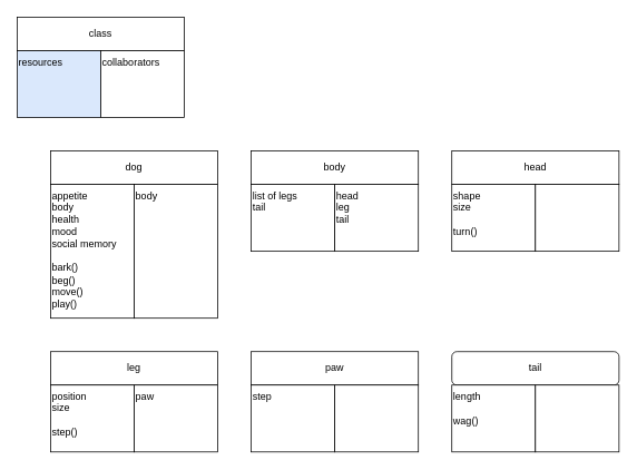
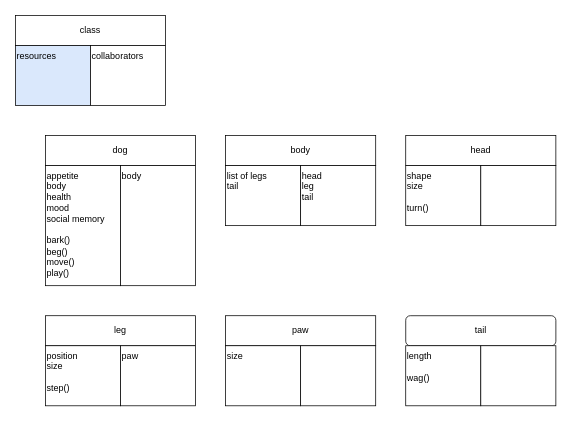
  <mxCell id="0" />
  <mxCell id="1" parent="0" />
  <mxCell id="2" value="class" style="rounded=0;whiteSpace=wrap;html=1;" parent="1" vertex="1"><mxGeometry width="200" height="40" as="geometry" x="20" y="20" /></mxCell>
  <mxCell id="3" value="resources" style="rounded=0;whiteSpace=wrap;html=1;verticalAlign=top;align=left;fillColor=#dae8fc;" parent="1" vertex="1"><mxGeometry y="60" width="100" height="80" as="geometry" x="20" /></mxCell>
  <mxCell id="4" value="collaborators" style="rounded=0;whiteSpace=wrap;html=1;verticalAlign=top;align=left;" parent="1" vertex="1"><mxGeometry x="120" y="60" width="100" height="80" as="geometry" /></mxCell>
  <mxCell id="5" value="paw" style="rounded=0;whiteSpace=wrap;html=1;" parent="1" vertex="1"><mxGeometry x="300" y="420" width="200" height="40" as="geometry" /></mxCell>
- <mxCell id="6" value="step" style="rounded=0;whiteSpace=wrap;html=1;verticalAlign=top;align=left;" parent="1" vertex="1"><mxGeometry x="300" y="460" width="100" height="80" as="geometry" /></mxCell>
+ <mxCell id="6" value="size" style="rounded=0;whiteSpace=wrap;html=1;verticalAlign=top;align=left;" parent="1" vertex="1"><mxGeometry x="300" y="460" width="100" height="80" as="geometry" /></mxCell>
  <mxCell id="7" value="" style="rounded=0;whiteSpace=wrap;html=1;verticalAlign=top;align=left;" parent="1" vertex="1"><mxGeometry x="400" y="460" width="100" height="80" as="geometry" /></mxCell>
  <mxCell id="8" value="leg" style="rounded=0;whiteSpace=wrap;html=1;" parent="1" vertex="1"><mxGeometry x="60" y="420" width="200" height="40" as="geometry" /></mxCell>
  <mxCell id="9" value="position&lt;br&gt;size&lt;br&gt;&lt;br&gt;step()" style="rounded=0;whiteSpace=wrap;html=1;verticalAlign=top;align=left;" parent="1" vertex="1"><mxGeometry x="60" y="460" width="100" height="80" as="geometry" /></mxCell>
  <mxCell id="10" value="paw" style="rounded=0;whiteSpace=wrap;html=1;verticalAlign=top;align=left;" parent="1" vertex="1"><mxGeometry x="160" y="460" width="100" height="80" as="geometry" /></mxCell>
  <mxCell id="11" value="tail" style="whiteSpace=wrap;html=1;rounded=1;" parent="1" vertex="1"><mxGeometry x="540" y="420" width="200" height="40" as="geometry" /></mxCell>
  <mxCell id="12" value="length&lt;br&gt;&lt;br&gt;wag()" style="rounded=0;whiteSpace=wrap;html=1;verticalAlign=top;align=left;" parent="1" vertex="1"><mxGeometry x="540" y="460" width="100" height="80" as="geometry" /></mxCell>
  <mxCell id="13" value="" style="rounded=0;whiteSpace=wrap;html=1;verticalAlign=top;align=left;" parent="1" vertex="1"><mxGeometry x="640" y="460" width="100" height="80" as="geometry" /></mxCell>
  <mxCell id="14" value="head" style="rounded=0;whiteSpace=wrap;html=1;" parent="1" vertex="1"><mxGeometry x="540" y="180" width="200" height="40" as="geometry" /></mxCell>
  <mxCell id="15" value="shape&lt;br&gt;size&lt;br&gt;&lt;br&gt;turn()" style="rounded=0;whiteSpace=wrap;html=1;verticalAlign=top;align=left;" parent="1" vertex="1"><mxGeometry x="540" y="220" width="100" height="80" as="geometry" /></mxCell>
  <mxCell id="16" value="" style="rounded=0;whiteSpace=wrap;html=1;verticalAlign=top;align=left;" parent="1" vertex="1"><mxGeometry x="640" y="220" width="100" height="80" as="geometry" /></mxCell>
  <mxCell id="17" value="body" style="rounded=0;whiteSpace=wrap;html=1;" parent="1" vertex="1"><mxGeometry x="300" y="180" width="200" height="40" as="geometry" /></mxCell>
  <mxCell id="18" value="list of legs&lt;br&gt;tail" style="rounded=0;whiteSpace=wrap;html=1;verticalAlign=top;align=left;" parent="1" vertex="1"><mxGeometry x="300" y="220" width="100" height="80" as="geometry" /></mxCell>
  <mxCell id="19" value="head&lt;br&gt;leg&lt;br&gt;tail" style="rounded=0;whiteSpace=wrap;html=1;verticalAlign=top;align=left;" parent="1" vertex="1"><mxGeometry x="400" y="220" width="100" height="80" as="geometry" /></mxCell>
  <mxCell id="20" value="dog" style="rounded=0;whiteSpace=wrap;html=1;" parent="1" vertex="1"><mxGeometry x="60" y="180" width="200" height="40" as="geometry" /></mxCell>
  <mxCell id="21" value="appetite&lt;br&gt;body&lt;br&gt;health&lt;br&gt;mood&lt;br&gt;social memory&lt;br&gt;&lt;br&gt;bark()&lt;br&gt;beg()&lt;br&gt;move()&lt;br&gt;play()" style="rounded=0;whiteSpace=wrap;html=1;verticalAlign=top;align=left;" parent="1" vertex="1"><mxGeometry x="60" y="220" width="100" height="160" as="geometry" /></mxCell>
  <mxCell id="22" value="body" style="rounded=0;whiteSpace=wrap;html=1;verticalAlign=top;align=left;" parent="1" vertex="1"><mxGeometry x="160" y="220" width="100" height="160" as="geometry" /></mxCell>
